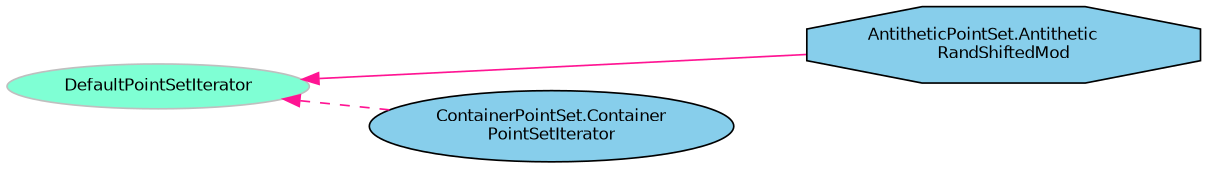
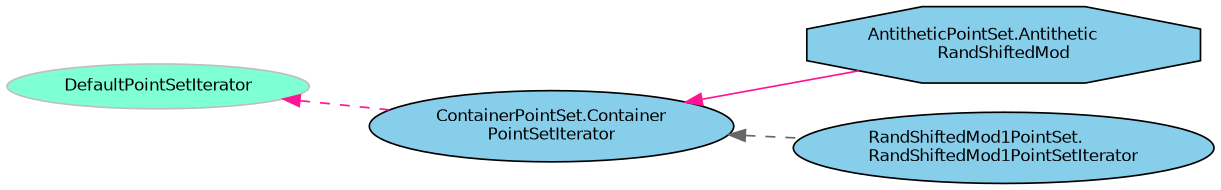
  digraph {
    rankdir=LR
    node [color=black fillcolor=skyblue fontname=Helvetica fontsize=10 shape=ellipse style=filled]
    edge [color=deeppink dir=back fontname=Helvetica fontsize=10 labelfontname=Helvetica labelfontsize=10 style=dashed]
    n1 [fontcolor=black height=0.2 label="ContainerPointSet.Container\lPointSetIterator" width=0.4]
    n2 [height=0.2 label="AntitheticPointSet.Antithetic\lRandShiftedMod" shape=octagon width=0.4]
+   n3 [height=0.2 label="RandShiftedMod1PointSet.\lRandShiftedMod1PointSetIterator" width=0.4]
    n4 [color=grey75 fillcolor=aquamarine height=0.2 label=DefaultPointSetIterator width=0.4]
-   n4 -> n2 [style=solid]
+   n1 -> n2 [style=solid]
+   n1 -> n3 [color=gray40]
    n4 -> n1
  }
